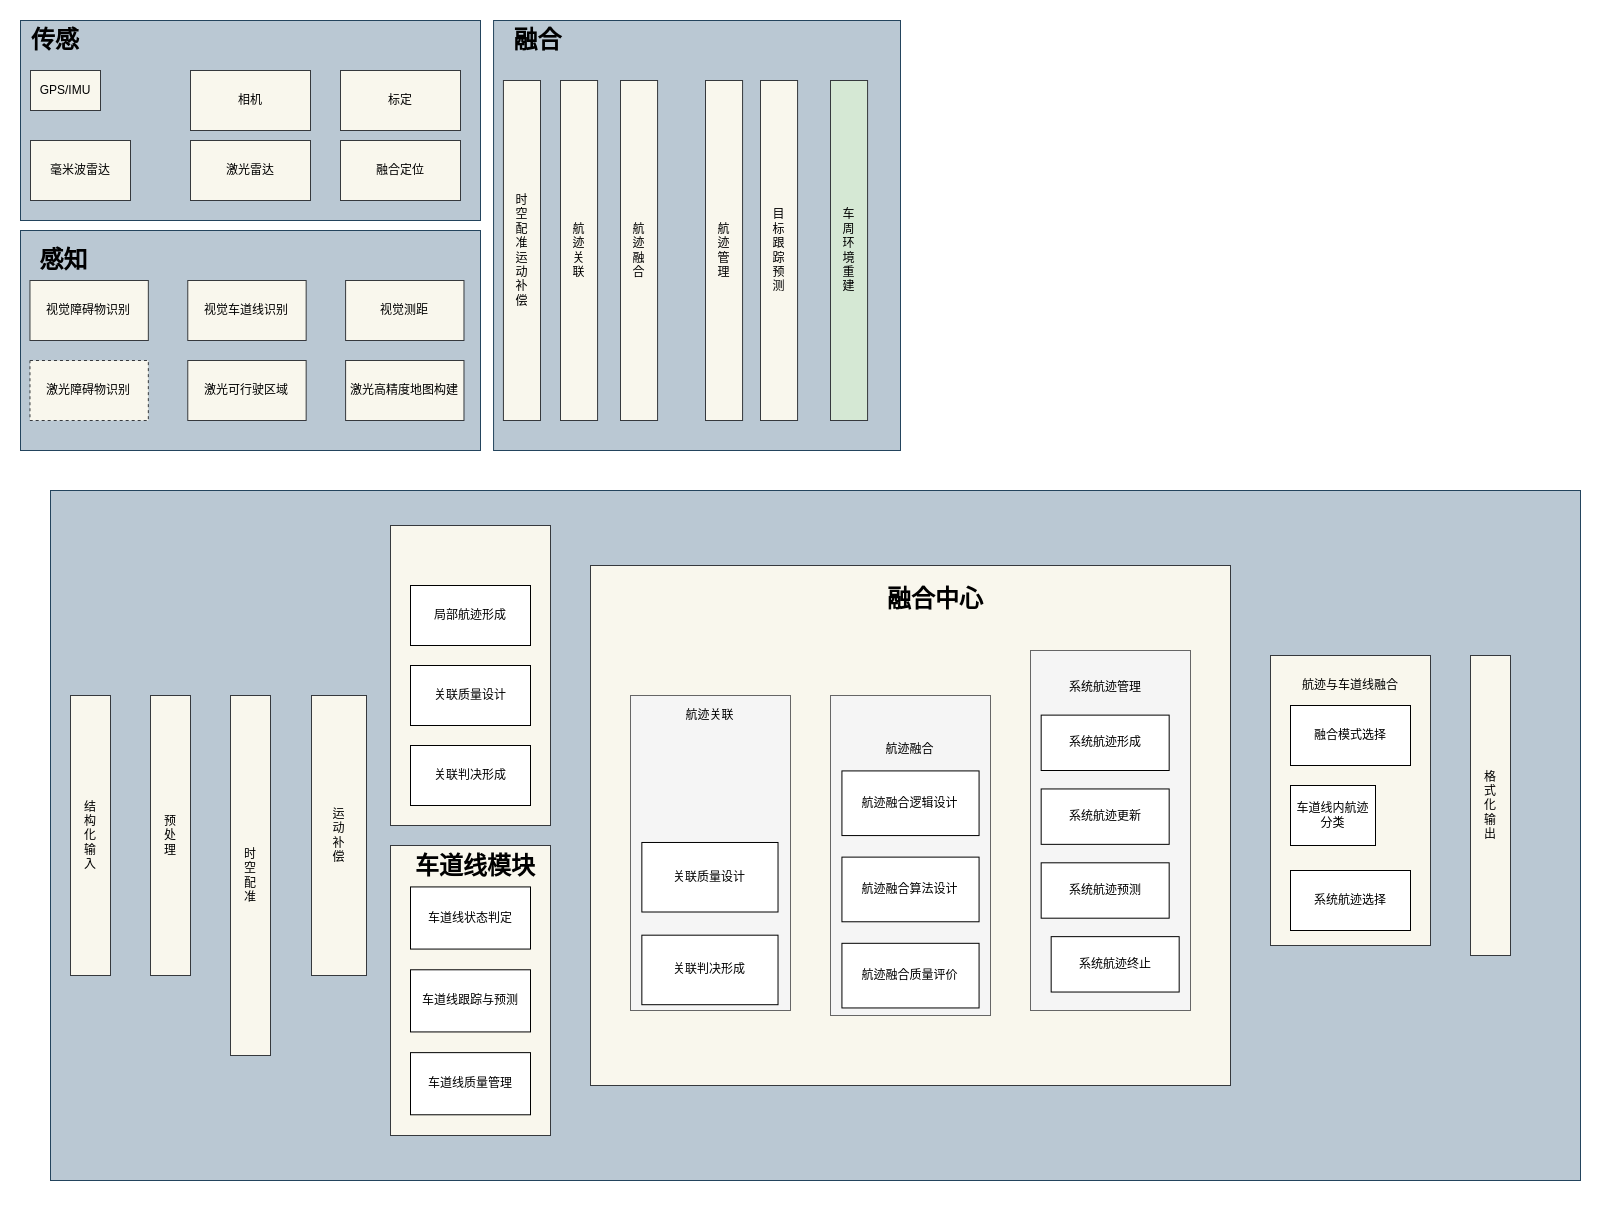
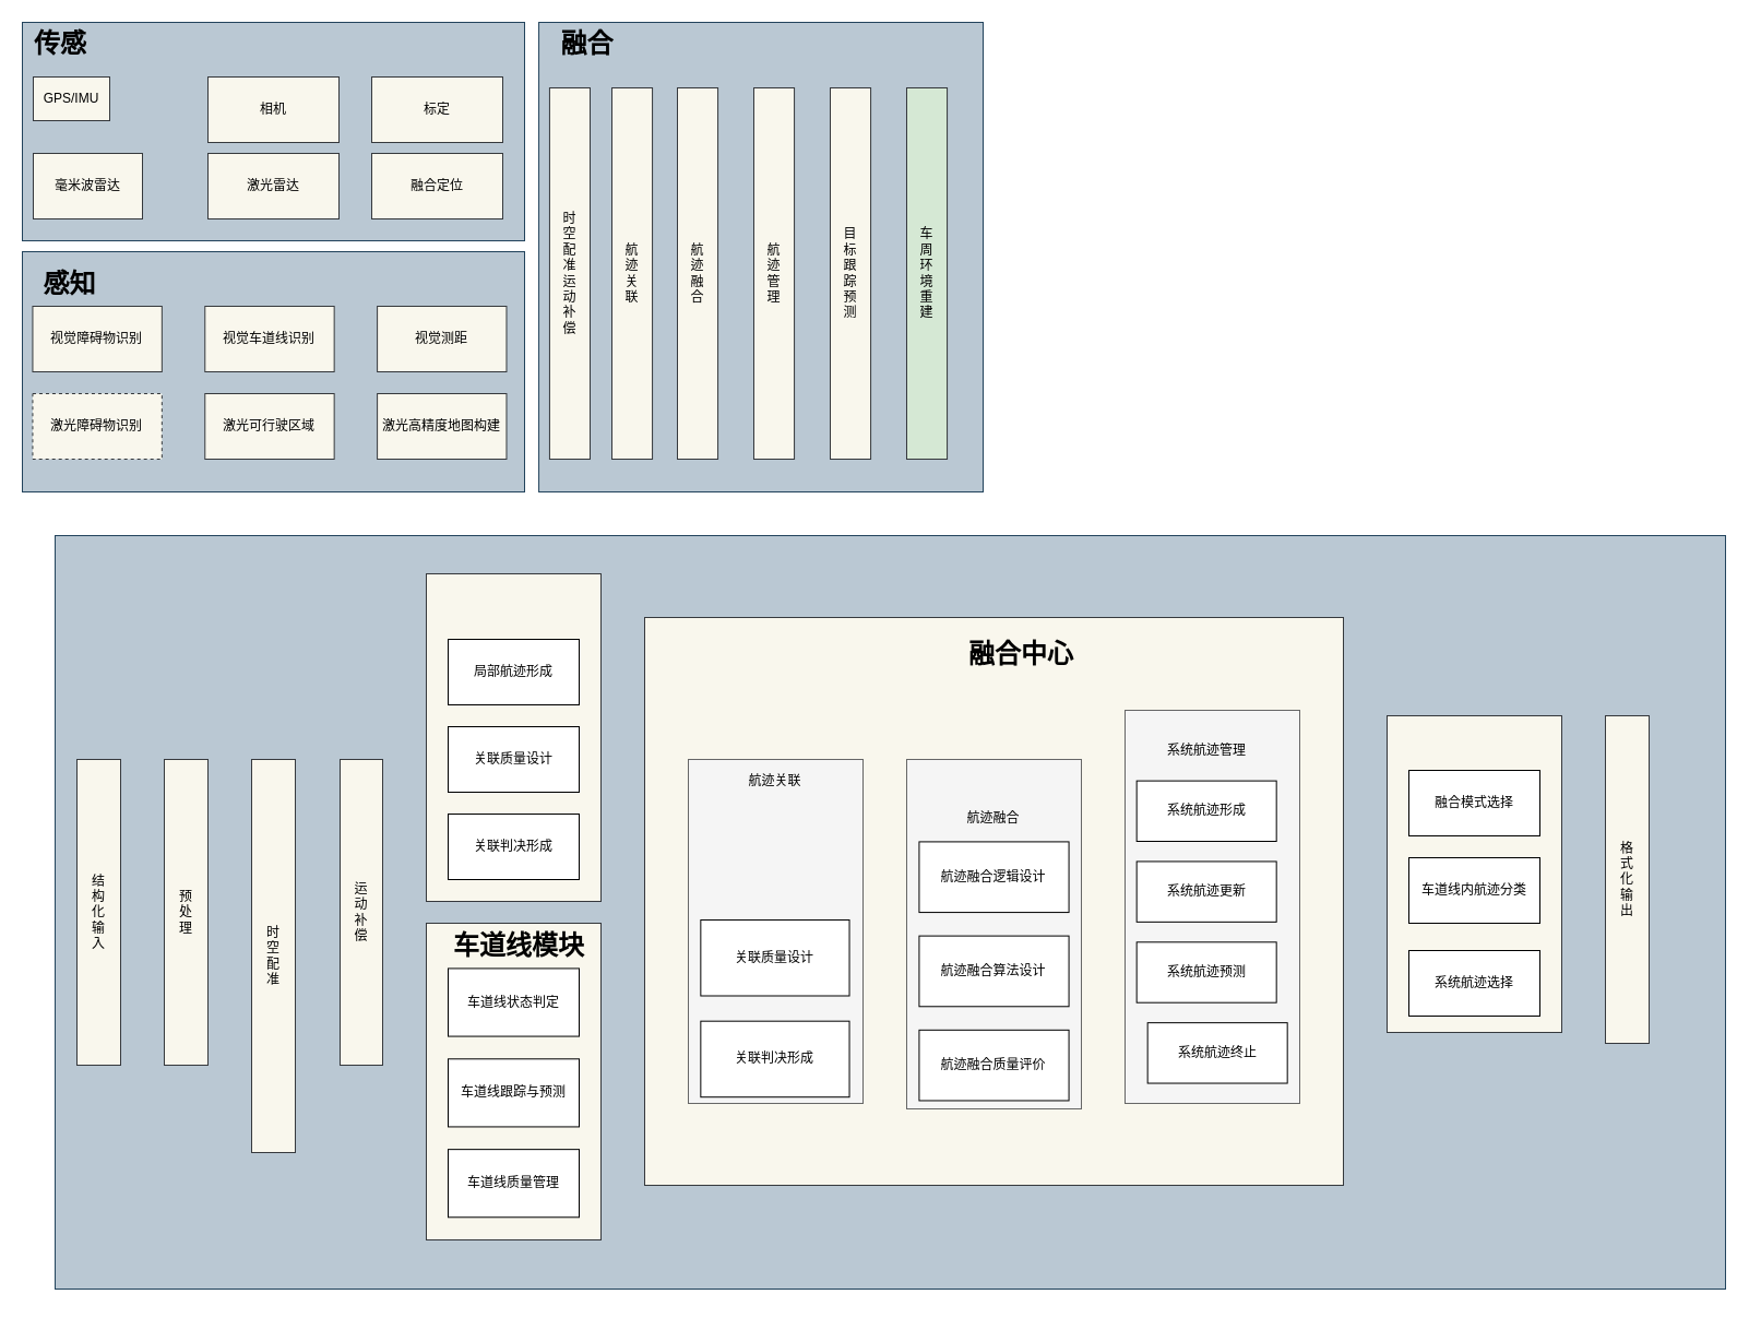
  <mxCell id="0" />
  <mxCell id="1" parent="0" />
  <mxCell id="2" value="x" style="group;fillColor=#f5f5f5;strokeColor=#666666;fontColor=#333333;" parent="1" vertex="1" connectable="0"><mxGeometry x="20" y="20" width="460" height="200" as="geometry" /></mxCell>
  <mxCell id="3" value="" style="rounded=0;whiteSpace=wrap;html=1;fillColor=#bac8d3;strokeColor=#23445d;" parent="2" vertex="1"><mxGeometry width="460" height="200" as="geometry" /></mxCell>
  <mxCell id="4" value="GPS/IMU" style="rounded=0;whiteSpace=wrap;html=1;fillColor=#f9f7ed;strokeColor=#36393d;" parent="2" vertex="1"><mxGeometry x="10" y="50" width="70" height="40" as="geometry" /></mxCell>
  <mxCell id="5" value="相机" style="rounded=0;whiteSpace=wrap;html=1;fillColor=#f9f7ed;strokeColor=#36393d;" parent="2" vertex="1"><mxGeometry x="170" y="50" width="120" height="60" as="geometry" /></mxCell>
  <mxCell id="6" value="毫米波雷达" style="rounded=0;whiteSpace=wrap;html=1;fillColor=#f9f7ed;strokeColor=#36393d;" parent="2" vertex="1"><mxGeometry x="10" y="120" width="100" height="60" as="geometry" /></mxCell>
  <mxCell id="7" value="激光雷达" style="rounded=0;whiteSpace=wrap;html=1;fillColor=#f9f7ed;strokeColor=#36393d;" parent="2" vertex="1"><mxGeometry x="170" y="120" width="120" height="60" as="geometry" /></mxCell>
  <mxCell id="8" value="标定" style="rounded=0;whiteSpace=wrap;html=1;fillColor=#f9f7ed;strokeColor=#36393d;" parent="2" vertex="1"><mxGeometry x="320" y="50" width="120" height="60" as="geometry" /></mxCell>
  <mxCell id="9" value="融合定位" style="rounded=0;whiteSpace=wrap;html=1;fillColor=#f9f7ed;strokeColor=#36393d;" parent="2" vertex="1"><mxGeometry x="320" y="120" width="120" height="60" as="geometry" /></mxCell>
  <mxCell id="10" value="&lt;h1&gt;传感&lt;/h1&gt;" style="text;html=1;strokeColor=none;fillColor=none;align=center;verticalAlign=middle;whiteSpace=wrap;rounded=0;" parent="2" vertex="1"><mxGeometry y="10" width="70" height="20" as="geometry" /></mxCell>
  <mxCell id="11" value="" style="group;fillColor=none;" parent="1" vertex="1" connectable="0"><mxGeometry x="493.06" y="20" width="406.94" height="430" as="geometry" /></mxCell>
  <mxCell id="12" value="" style="rounded=0;whiteSpace=wrap;html=1;fillColor=#bac8d3;strokeColor=#23445d;" parent="11" vertex="1"><mxGeometry width="406.94" height="430" as="geometry" /></mxCell>
  <mxCell id="13" value="&lt;div align=&quot;center&quot;&gt;时&lt;/div&gt;&lt;div align=&quot;center&quot;&gt;空&lt;/div&gt;&lt;div align=&quot;center&quot;&gt;配&lt;/div&gt;&lt;div align=&quot;center&quot;&gt;准&lt;/div&gt;&lt;div align=&quot;center&quot;&gt;运&lt;/div&gt;&lt;div align=&quot;center&quot;&gt;动&lt;/div&gt;&lt;div align=&quot;center&quot;&gt;补&lt;/div&gt;&lt;div align=&quot;center&quot;&gt;偿&lt;/div&gt;" style="rounded=0;whiteSpace=wrap;html=1;fillColor=#f9f7ed;strokeColor=#36393d;align=center;" parent="11" vertex="1"><mxGeometry x="9.87" y="60" width="37.07" height="340" as="geometry" /></mxCell>
  <mxCell id="14" value="&lt;h1&gt;融合&lt;/h1&gt;" style="text;html=1;strokeColor=none;fillColor=none;align=center;verticalAlign=middle;whiteSpace=wrap;rounded=0;" parent="11" vertex="1"><mxGeometry x="9.865" y="10" width="69.048" height="20" as="geometry" /></mxCell>
  <mxCell id="15" value="&lt;div align=&quot;center&quot;&gt;航&lt;/div&gt;&lt;div align=&quot;center&quot;&gt;迹&lt;/div&gt;&lt;div align=&quot;center&quot;&gt;关&lt;/div&gt;&lt;div align=&quot;center&quot;&gt;联&lt;br&gt;&lt;/div&gt;" style="rounded=0;whiteSpace=wrap;html=1;fillColor=#f9f7ed;strokeColor=#36393d;align=center;" parent="11" vertex="1"><mxGeometry x="66.94" y="60" width="37.07" height="340" as="geometry" /></mxCell>
  <mxCell id="16" value="&lt;div align=&quot;center&quot;&gt;航&lt;/div&gt;&lt;div align=&quot;center&quot;&gt;迹&lt;/div&gt;&lt;div align=&quot;center&quot;&gt;融&lt;/div&gt;&lt;div align=&quot;center&quot;&gt;合&lt;br&gt;&lt;/div&gt;" style="rounded=0;whiteSpace=wrap;html=1;fillColor=#f9f7ed;strokeColor=#36393d;align=center;" parent="11" vertex="1"><mxGeometry x="126.94" y="60" width="37.07" height="340" as="geometry" /></mxCell>
- <mxCell id="17" value="&lt;div align=&quot;center&quot;&gt;航&lt;/div&gt;&lt;div align=&quot;center&quot;&gt;迹&lt;/div&gt;&lt;div align=&quot;center&quot;&gt;管&lt;/div&gt;&lt;div align=&quot;center&quot;&gt;理&lt;br&gt;&lt;/div&gt;" style="rounded=0;whiteSpace=wrap;html=1;fillColor=#f9f7ed;strokeColor=#36393d;align=center;" parent="11" vertex="1"><mxGeometry x="211.94" y="60" width="37.07" height="340" as="geometry" /></mxCell>
+ <mxCell id="17" value="&lt;div align=&quot;center&quot;&gt;航&lt;/div&gt;&lt;div align=&quot;center&quot;&gt;迹&lt;/div&gt;&lt;div align=&quot;center&quot;&gt;管&lt;/div&gt;&lt;div align=&quot;center&quot;&gt;理&lt;br&gt;&lt;/div&gt;" style="rounded=0;whiteSpace=wrap;html=1;fillColor=#f9f7ed;strokeColor=#36393d;align=center;" parent="11" vertex="1"><mxGeometry x="196.94" y="60" width="37.07" height="340" as="geometry" /></mxCell>
  <mxCell id="18" value="&lt;div&gt;目&lt;/div&gt;&lt;div&gt;标&lt;/div&gt;&lt;div&gt;跟&lt;/div&gt;&lt;div&gt;踪&lt;/div&gt;&lt;div&gt;预&lt;/div&gt;&lt;div&gt;测&lt;/div&gt;" style="rounded=0;whiteSpace=wrap;html=1;fillColor=#f9f7ed;strokeColor=#36393d;align=center;" parent="11" vertex="1"><mxGeometry x="266.94" y="60" width="37.07" height="340" as="geometry" /></mxCell>
  <mxCell id="19" value="&lt;div&gt;车&lt;/div&gt;&lt;div&gt;周&lt;/div&gt;&lt;div&gt;环&lt;/div&gt;&lt;div&gt;境&lt;/div&gt;&lt;div&gt;重&lt;/div&gt;&lt;div&gt;建&lt;/div&gt;" style="rounded=0;whiteSpace=wrap;html=1;fillColor=#d5e8d4;strokeColor=#36393d;align=center;" parent="11" vertex="1"><mxGeometry x="336.94" y="60" width="37.07" height="340" as="geometry" /></mxCell>
  <mxCell id="20" value="" style="group" parent="1" vertex="1" connectable="0"><mxGeometry x="20" y="230" width="460" height="220" as="geometry" /></mxCell>
  <mxCell id="21" value="" style="rounded=0;whiteSpace=wrap;html=1;fillColor=#bac8d3;strokeColor=#23445d;" parent="20" vertex="1"><mxGeometry width="460" height="220" as="geometry" /></mxCell>
  <mxCell id="22" value="视觉障碍物识别" style="rounded=0;whiteSpace=wrap;html=1;fillColor=#f9f7ed;strokeColor=#36393d;" parent="20" vertex="1"><mxGeometry x="9.456" y="50" width="118.367" height="60" as="geometry" /></mxCell>
  <mxCell id="23" value="视觉车道线识别" style="rounded=0;whiteSpace=wrap;html=1;fillColor=#f9f7ed;strokeColor=#36393d;" parent="20" vertex="1"><mxGeometry x="167.279" y="50" width="118.367" height="60" as="geometry" /></mxCell>
  <mxCell id="24" value="视觉测距" style="rounded=0;whiteSpace=wrap;html=1;fillColor=#f9f7ed;strokeColor=#36393d;" parent="20" vertex="1"><mxGeometry x="325.102" y="50" width="118.367" height="60" as="geometry" /></mxCell>
  <mxCell id="25" value="激光可行驶区域" style="rounded=0;whiteSpace=wrap;html=1;fillColor=#f9f7ed;strokeColor=#36393d;" parent="20" vertex="1"><mxGeometry x="167.279" y="130" width="118.367" height="60" as="geometry" /></mxCell>
  <mxCell id="26" value="激光障碍物识别" style="rounded=0;whiteSpace=wrap;html=1;fillColor=#f9f7ed;strokeColor=#36393d;dashed=1;" parent="20" vertex="1"><mxGeometry x="9.456" y="130" width="118.367" height="60" as="geometry" /></mxCell>
  <mxCell id="27" value="激光高精度地图构建" style="rounded=0;whiteSpace=wrap;html=1;fillColor=#f9f7ed;strokeColor=#36393d;" parent="20" vertex="1"><mxGeometry x="325.102" y="130" width="118.367" height="60" as="geometry" /></mxCell>
  <mxCell id="28" value="&lt;h1&gt;感知&lt;/h1&gt;" style="text;html=1;strokeColor=none;fillColor=none;align=center;verticalAlign=middle;whiteSpace=wrap;rounded=0;" parent="20" vertex="1"><mxGeometry x="9.456" y="20" width="69.048" height="20" as="geometry" /></mxCell>
  <mxCell id="29" value="" style="group" parent="1" vertex="1" connectable="0"><mxGeometry x="30" y="495" width="1530" height="690" as="geometry" /></mxCell>
  <mxCell id="30" value="" style="rounded=0;whiteSpace=wrap;html=1;fillColor=#bac8d3;strokeColor=#23445d;" parent="29" vertex="1"><mxGeometry x="20" y="-5" width="1530" height="690" as="geometry" /></mxCell>
  <mxCell id="31" value="&lt;div&gt;结&lt;/div&gt;&lt;div&gt;构&lt;/div&gt;&lt;div&gt;化&lt;/div&gt;&lt;div&gt;输&lt;/div&gt;&lt;div&gt;入&lt;/div&gt;" style="rounded=0;whiteSpace=wrap;html=1;fillColor=#f9f7ed;strokeColor=#36393d;" parent="29" vertex="1"><mxGeometry x="40" y="200" width="40" height="280" as="geometry" /></mxCell>
  <mxCell id="32" value="&lt;div&gt;预&lt;/div&gt;&lt;div&gt;处&lt;/div&gt;&lt;div&gt;理&lt;/div&gt;" style="rounded=0;whiteSpace=wrap;html=1;fillColor=#f9f7ed;strokeColor=#36393d;" parent="29" vertex="1"><mxGeometry x="120" y="200" width="40" height="280" as="geometry" /></mxCell>
  <mxCell id="33" value="&lt;div&gt;时&lt;/div&gt;&lt;div&gt;空&lt;/div&gt;&lt;div&gt;配&lt;/div&gt;&lt;div&gt;准&lt;/div&gt;" style="rounded=0;whiteSpace=wrap;html=1;fillColor=#f9f7ed;strokeColor=#36393d;" parent="29" vertex="1"><mxGeometry x="200" y="200" width="40" height="360" as="geometry" /></mxCell>
- <mxCell id="34" value="&lt;div&gt;运&lt;/div&gt;&lt;div&gt;动&lt;/div&gt;&lt;div&gt;补&lt;/div&gt;&lt;div&gt;偿&lt;/div&gt;" style="rounded=0;whiteSpace=wrap;html=1;fillColor=#f9f7ed;strokeColor=#36393d;" parent="29" vertex="1"><mxGeometry x="281" y="200" width="55" height="280" as="geometry" /></mxCell>
+ <mxCell id="34" value="&lt;div&gt;运&lt;/div&gt;&lt;div&gt;动&lt;/div&gt;&lt;div&gt;补&lt;/div&gt;&lt;div&gt;偿&lt;/div&gt;" style="rounded=0;whiteSpace=wrap;html=1;fillColor=#f9f7ed;strokeColor=#36393d;" parent="29" vertex="1"><mxGeometry x="281" y="200" width="39" height="280" as="geometry" /></mxCell>
  <mxCell id="35" value="&lt;div&gt;格&lt;/div&gt;&lt;div&gt;式&lt;/div&gt;&lt;div&gt;化&lt;/div&gt;&lt;div&gt;输&lt;/div&gt;&lt;div&gt;出&lt;/div&gt;" style="rounded=0;whiteSpace=wrap;html=1;fillColor=#f9f7ed;strokeColor=#36393d;" parent="29" vertex="1"><mxGeometry x="1440" y="160" width="40" height="300" as="geometry" /></mxCell>
  <mxCell id="36" value="" style="group;fillColor=#f9f7ed;strokeColor=#36393d;" parent="29" vertex="1" connectable="0"><mxGeometry x="360" y="350" width="160" height="290" as="geometry" /></mxCell>
  <mxCell id="37" value="车道线状态判定" style="rounded=0;whiteSpace=wrap;html=1;" parent="36" vertex="1"><mxGeometry x="20" y="41.429" width="120" height="62.143" as="geometry" /></mxCell>
  <mxCell id="38" value="车道线跟踪与预测" style="rounded=0;whiteSpace=wrap;html=1;" parent="36" vertex="1"><mxGeometry x="20" y="124.286" width="120" height="62.143" as="geometry" /></mxCell>
  <mxCell id="39" value="车道线质量管理" style="rounded=0;whiteSpace=wrap;html=1;" parent="36" vertex="1"><mxGeometry x="20" y="207.143" width="120" height="62.143" as="geometry" /></mxCell>
  <mxCell id="40" value="&lt;h1&gt;车道线模块&lt;/h1&gt;" style="text;html=1;strokeColor=none;fillColor=none;align=center;verticalAlign=middle;whiteSpace=wrap;rounded=0;" parent="36" vertex="1"><mxGeometry x="20" y="10.357" width="130" height="20.714" as="geometry" /></mxCell>
  <mxCell id="41" value="" style="group;fillColor=#f9f7ed;strokeColor=#36393d;" parent="29" vertex="1" connectable="0"><mxGeometry x="1240" y="160" width="160" height="290" as="geometry" /></mxCell>
  <mxCell id="42" value="" style="rounded=0;whiteSpace=wrap;html=1;fillColor=#f9f7ed;strokeColor=#36393d;" parent="41" vertex="1"><mxGeometry width="160" height="290" as="geometry" /></mxCell>
  <mxCell id="43" value="融合模式选择" style="rounded=0;whiteSpace=wrap;html=1;" parent="41" vertex="1"><mxGeometry x="20" y="50" width="120" height="60" as="geometry" /></mxCell>
- <mxCell id="44" value="车道线内航迹分类" style="rounded=0;whiteSpace=wrap;html=1;" parent="41" vertex="1"><mxGeometry x="20" y="130" width="85" height="60" as="geometry" /></mxCell>
+ <mxCell id="44" value="车道线内航迹分类" style="rounded=0;whiteSpace=wrap;html=1;" parent="41" vertex="1"><mxGeometry x="20" y="130" width="120" height="60" as="geometry" /></mxCell>
  <mxCell id="45" value="系统航迹选择" style="rounded=0;whiteSpace=wrap;html=1;" parent="41" vertex="1"><mxGeometry x="20" y="215" width="120" height="60" as="geometry" /></mxCell>
- <mxCell id="46" value="航迹与车道线融合" style="text;html=1;strokeColor=none;fillColor=none;align=center;verticalAlign=middle;whiteSpace=wrap;rounded=0;" parent="41" vertex="1"><mxGeometry x="30" y="20" width="100" height="20" as="geometry" /></mxCell>
  <mxCell id="47" value="" style="group;fillColor=#f9f7ed;strokeColor=#36393d;" parent="29" vertex="1" connectable="0"><mxGeometry x="360" y="30" width="160" height="300" as="geometry" /></mxCell>
  <mxCell id="48" value="" style="rounded=0;whiteSpace=wrap;html=1;fillColor=#f9f7ed;strokeColor=#36393d;" parent="47" vertex="1"><mxGeometry width="160" height="300" as="geometry" /></mxCell>
  <mxCell id="49" value="局部航迹形成" style="rounded=0;whiteSpace=wrap;html=1;" parent="47" vertex="1"><mxGeometry x="20" y="60" width="120" height="60" as="geometry" /></mxCell>
  <mxCell id="50" value="关联质量设计" style="rounded=0;whiteSpace=wrap;html=1;" parent="47" vertex="1"><mxGeometry x="20" y="140" width="120" height="60" as="geometry" /></mxCell>
  <mxCell id="51" value="关联判决形成" style="rounded=0;whiteSpace=wrap;html=1;" parent="47" vertex="1"><mxGeometry x="20" y="220" width="120" height="60" as="geometry" /></mxCell>
  <mxCell id="52" value="" style="group" parent="29" vertex="1" connectable="0"><mxGeometry x="560" y="70" width="640" height="520" as="geometry" /></mxCell>
  <mxCell id="53" value="" style="group;fillColor=#f9f7ed;strokeColor=#36393d;container=0;" parent="52" vertex="1" connectable="0"><mxGeometry width="640" height="520" as="geometry" /></mxCell>
  <mxCell id="54" value="" style="group;fillColor=#f5f5f5;strokeColor=#666666;fontColor=#333333;" parent="52" vertex="1" connectable="0"><mxGeometry x="440" y="85" width="160" height="360" as="geometry" /></mxCell>
  <mxCell id="55" value="系统航迹预测" style="rounded=0;whiteSpace=wrap;html=1;" parent="54" vertex="1"><mxGeometry x="10.667" y="212.308" width="128" height="55.385" as="geometry" /></mxCell>
  <mxCell id="56" value="系统航迹形成" style="rounded=0;whiteSpace=wrap;html=1;" parent="54" vertex="1"><mxGeometry x="10.667" y="64.615" width="128" height="55.385" as="geometry" /></mxCell>
  <mxCell id="57" value="系统航迹更新" style="rounded=0;whiteSpace=wrap;html=1;" parent="54" vertex="1"><mxGeometry x="10.667" y="138.462" width="128" height="55.385" as="geometry" /></mxCell>
  <mxCell id="58" value="系统航迹终止" style="rounded=0;whiteSpace=wrap;html=1;" parent="54" vertex="1"><mxGeometry x="20.667" y="286.154" width="128" height="55.385" as="geometry" /></mxCell>
  <mxCell id="59" value="系统航迹管理" style="text;html=1;strokeColor=none;fillColor=none;align=center;verticalAlign=middle;whiteSpace=wrap;rounded=0;" parent="54" vertex="1"><mxGeometry x="26.667" y="27.692" width="96" height="18.462" as="geometry" /></mxCell>
  <mxCell id="60" value="" style="group" parent="52" vertex="1" connectable="0"><mxGeometry x="240" y="130" width="160" height="320" as="geometry" /></mxCell>
  <mxCell id="61" value="" style="rounded=0;whiteSpace=wrap;html=1;fillColor=#f5f5f5;strokeColor=#666666;fontColor=#333333;" parent="60" vertex="1"><mxGeometry width="160" height="320" as="geometry" /></mxCell>
  <mxCell id="62" value="航迹融合逻辑设计" style="rounded=0;whiteSpace=wrap;html=1;" parent="60" vertex="1"><mxGeometry x="11.429" y="75.421" width="137.143" height="64.646" as="geometry" /></mxCell>
  <mxCell id="63" value="航迹融合算法设计" style="rounded=0;whiteSpace=wrap;html=1;" parent="60" vertex="1"><mxGeometry x="11.429" y="161.616" width="137.143" height="64.646" as="geometry" /></mxCell>
  <mxCell id="64" value="航迹融合质量评价" style="rounded=0;whiteSpace=wrap;html=1;" parent="60" vertex="1"><mxGeometry x="11.429" y="247.811" width="137.143" height="64.646" as="geometry" /></mxCell>
  <mxCell id="65" value="航迹融合" style="text;html=1;strokeColor=none;fillColor=none;align=center;verticalAlign=middle;whiteSpace=wrap;rounded=0;" parent="60" vertex="1"><mxGeometry x="51.429" y="43.098" width="57.143" height="21.549" as="geometry" /></mxCell>
  <mxCell id="66" value="" style="group" parent="52" vertex="1" connectable="0"><mxGeometry x="40" y="80" width="160" height="365" as="geometry" /></mxCell>
  <mxCell id="67" value="" style="rounded=0;whiteSpace=wrap;html=1;fillColor=#f5f5f5;strokeColor=#666666;fontColor=#333333;" parent="66" vertex="1"><mxGeometry y="50" width="160" height="315" as="geometry" /></mxCell>
  <mxCell id="68" value="关联质量设计" style="rounded=0;whiteSpace=wrap;html=1;" parent="66" vertex="1"><mxGeometry x="11.348" y="196.984" width="136.17" height="69.524" as="geometry" /></mxCell>
  <mxCell id="69" value="关联判决形成" style="rounded=0;whiteSpace=wrap;html=1;" parent="66" vertex="1"><mxGeometry x="11.348" y="289.683" width="136.17" height="69.524" as="geometry" /></mxCell>
  <mxCell id="70" value="航迹关联" style="text;html=1;strokeColor=none;fillColor=none;align=center;verticalAlign=middle;whiteSpace=wrap;rounded=0;" parent="66" vertex="1"><mxGeometry x="44.255" y="57.937" width="71.489" height="23.175" as="geometry" /></mxCell>
  <mxCell id="71" value="&lt;h1&gt;融合中心&lt;/h1&gt;" style="text;html=1;strokeColor=none;fillColor=none;align=center;verticalAlign=middle;whiteSpace=wrap;rounded=0;" parent="52" vertex="1"><mxGeometry x="280" y="20" width="130" height="28.64" as="geometry" /></mxCell>
